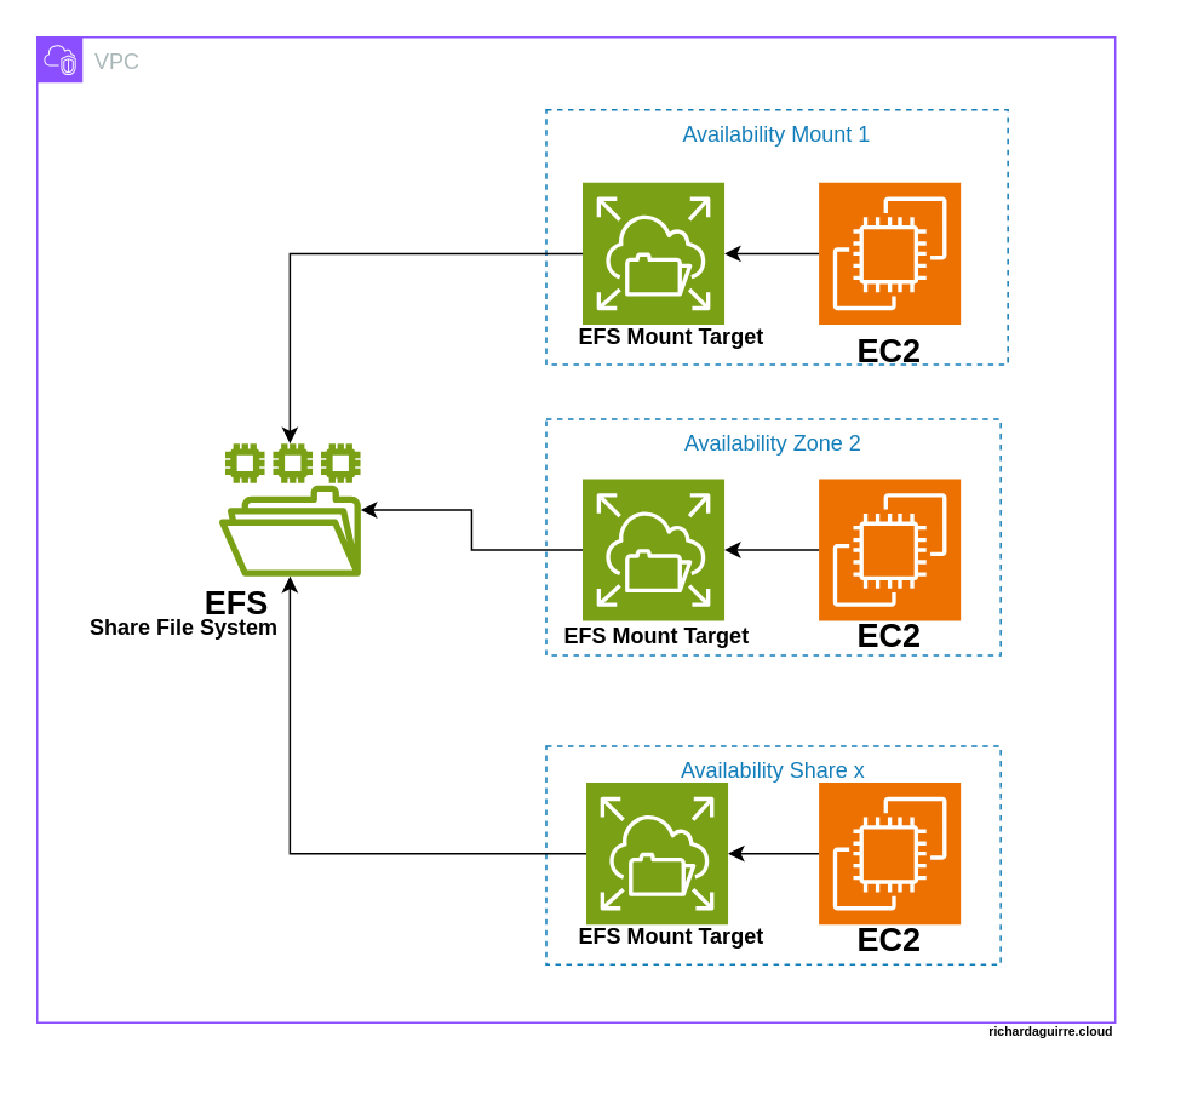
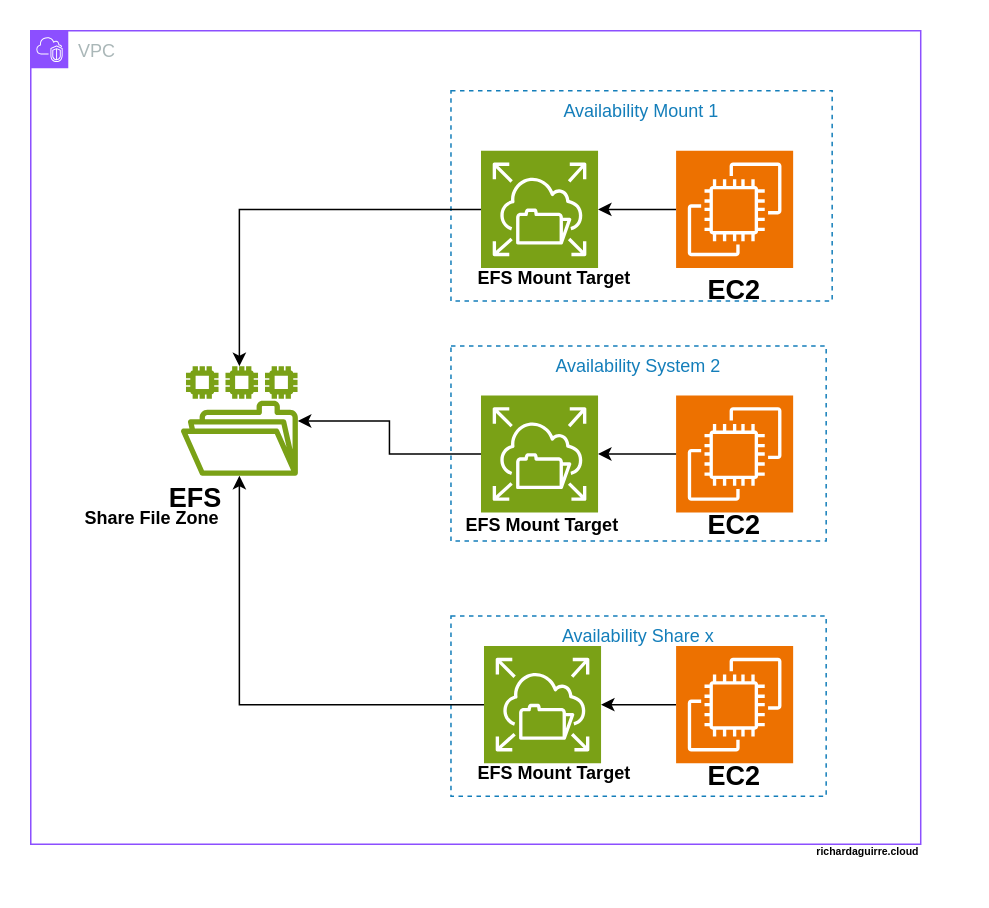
  <mxCell id="0" />
  <mxCell id="1" parent="0" />
  <mxCell id="2" value="Availability Mount 1" style="fillColor=none;strokeColor=#147EBA;dashed=1;verticalAlign=top;fontStyle=0;fontColor=#147EBA;whiteSpace=wrap;html=1;" vertex="1" parent="1"><mxGeometry x="300" y="60" width="254" height="140" as="geometry" /></mxCell>
  <mxCell id="3" style="edgeStyle=orthogonalEdgeStyle;rounded=0;orthogonalLoop=1;jettySize=auto;html=1;exitX=0;exitY=0.5;exitDx=0;exitDy=0;exitPerimeter=0;" edge="1" parent="1" source="4" target="8"><mxGeometry relative="1" as="geometry" /></mxCell>
  <mxCell id="4" value="" style="sketch=0;points=[[0,0,0],[0.25,0,0],[0.5,0,0],[0.75,0,0],[1,0,0],[0,1,0],[0.25,1,0],[0.5,1,0],[0.75,1,0],[1,1,0],[0,0.25,0],[0,0.5,0],[0,0.75,0],[1,0.25,0],[1,0.5,0],[1,0.75,0]];outlineConnect=0;fontColor=#232F3E;fillColor=#ED7100;strokeColor=#ffffff;dashed=0;verticalLabelPosition=bottom;verticalAlign=top;align=center;html=1;fontSize=12;fontStyle=0;aspect=fixed;shape=mxgraph.aws4.resourceIcon;resIcon=mxgraph.aws4.ec2;" vertex="1" parent="1"><mxGeometry x="450" y="100" width="78" height="78" as="geometry" /></mxCell>
  <mxCell id="5" value="VPC" style="points=[[0,0],[0.25,0],[0.5,0],[0.75,0],[1,0],[1,0.25],[1,0.5],[1,0.75],[1,1],[0.75,1],[0.5,1],[0.25,1],[0,1],[0,0.75],[0,0.5],[0,0.25]];outlineConnect=0;gradientColor=none;html=1;whiteSpace=wrap;fontSize=12;fontStyle=0;container=1;pointerEvents=0;collapsible=0;recursiveResize=0;shape=mxgraph.aws4.group;grIcon=mxgraph.aws4.group_vpc2;strokeColor=#8C4FFF;fillColor=none;verticalAlign=top;align=left;spacingLeft=30;fontColor=#AAB7B8;dashed=0;" vertex="1" parent="1"><mxGeometry x="20" y="20" width="593" height="542" as="geometry" /></mxCell>
- <mxCell id="6" value="Availability Zone 2" style="fillColor=none;strokeColor=#147EBA;dashed=1;verticalAlign=top;fontStyle=0;fontColor=#147EBA;whiteSpace=wrap;html=1;" vertex="1" parent="5"><mxGeometry x="280" y="210" width="250" height="130" as="geometry" /></mxCell>
+ <mxCell id="6" value="Availability System 2" style="fillColor=none;strokeColor=#147EBA;dashed=1;verticalAlign=top;fontStyle=0;fontColor=#147EBA;whiteSpace=wrap;html=1;" vertex="1" parent="5"><mxGeometry x="280" y="210" width="250" height="130" as="geometry" /></mxCell>
  <mxCell id="7" style="edgeStyle=orthogonalEdgeStyle;rounded=0;orthogonalLoop=1;jettySize=auto;html=1;" edge="1" parent="5" source="8" target="9"><mxGeometry relative="1" as="geometry" /></mxCell>
  <mxCell id="8" value="" style="sketch=0;points=[[0,0,0],[0.25,0,0],[0.5,0,0],[0.75,0,0],[1,0,0],[0,1,0],[0.25,1,0],[0.5,1,0],[0.75,1,0],[1,1,0],[0,0.25,0],[0,0.5,0],[0,0.75,0],[1,0.25,0],[1,0.5,0],[1,0.75,0]];outlineConnect=0;fontColor=#232F3E;fillColor=#7AA116;strokeColor=#ffffff;dashed=0;verticalLabelPosition=bottom;verticalAlign=top;align=center;html=1;fontSize=12;fontStyle=0;aspect=fixed;shape=mxgraph.aws4.resourceIcon;resIcon=mxgraph.aws4.elastic_file_system;" vertex="1" parent="5"><mxGeometry x="300" y="80" width="78" height="78" as="geometry" /></mxCell>
  <mxCell id="9" value="" style="sketch=0;outlineConnect=0;fontColor=#232F3E;gradientColor=none;fillColor=#7AA116;strokeColor=none;dashed=0;verticalLabelPosition=bottom;verticalAlign=top;align=center;html=1;fontSize=12;fontStyle=0;aspect=fixed;pointerEvents=1;shape=mxgraph.aws4.file_system;" vertex="1" parent="5"><mxGeometry x="100" y="223.5" width="78" height="73" as="geometry" /></mxCell>
  <mxCell id="10" style="edgeStyle=orthogonalEdgeStyle;rounded=0;orthogonalLoop=1;jettySize=auto;html=1;" edge="1" parent="5" source="11" target="9"><mxGeometry relative="1" as="geometry" /></mxCell>
  <mxCell id="11" value="" style="sketch=0;points=[[0,0,0],[0.25,0,0],[0.5,0,0],[0.75,0,0],[1,0,0],[0,1,0],[0.25,1,0],[0.5,1,0],[0.75,1,0],[1,1,0],[0,0.25,0],[0,0.5,0],[0,0.75,0],[1,0.25,0],[1,0.5,0],[1,0.75,0]];outlineConnect=0;fontColor=#232F3E;fillColor=#7AA116;strokeColor=#ffffff;dashed=0;verticalLabelPosition=bottom;verticalAlign=top;align=center;html=1;fontSize=12;fontStyle=0;aspect=fixed;shape=mxgraph.aws4.resourceIcon;resIcon=mxgraph.aws4.elastic_file_system;" vertex="1" parent="5"><mxGeometry x="300" y="243" width="78" height="78" as="geometry" /></mxCell>
  <mxCell id="12" value="" style="sketch=0;points=[[0,0,0],[0.25,0,0],[0.5,0,0],[0.75,0,0],[1,0,0],[0,1,0],[0.25,1,0],[0.5,1,0],[0.75,1,0],[1,1,0],[0,0.25,0],[0,0.5,0],[0,0.75,0],[1,0.25,0],[1,0.5,0],[1,0.75,0]];outlineConnect=0;fontColor=#232F3E;fillColor=#ED7100;strokeColor=#ffffff;dashed=0;verticalLabelPosition=bottom;verticalAlign=top;align=center;html=1;fontSize=12;fontStyle=0;aspect=fixed;shape=mxgraph.aws4.resourceIcon;resIcon=mxgraph.aws4.ec2;" vertex="1" parent="5"><mxGeometry x="430" y="243" width="78" height="78" as="geometry" /></mxCell>
  <mxCell id="13" value="Availability Share x" style="fillColor=none;strokeColor=#147EBA;dashed=1;verticalAlign=top;fontStyle=0;fontColor=#147EBA;whiteSpace=wrap;html=1;" vertex="1" parent="5"><mxGeometry x="280" y="390" width="250" height="120" as="geometry" /></mxCell>
  <mxCell id="14" style="edgeStyle=orthogonalEdgeStyle;rounded=0;orthogonalLoop=1;jettySize=auto;html=1;" edge="1" parent="5" source="15" target="9"><mxGeometry relative="1" as="geometry" /></mxCell>
  <mxCell id="15" value="" style="sketch=0;points=[[0,0,0],[0.25,0,0],[0.5,0,0],[0.75,0,0],[1,0,0],[0,1,0],[0.25,1,0],[0.5,1,0],[0.75,1,0],[1,1,0],[0,0.25,0],[0,0.5,0],[0,0.75,0],[1,0.25,0],[1,0.5,0],[1,0.75,0]];outlineConnect=0;fontColor=#232F3E;fillColor=#7AA116;strokeColor=#ffffff;dashed=0;verticalLabelPosition=bottom;verticalAlign=top;align=center;html=1;fontSize=12;fontStyle=0;aspect=fixed;shape=mxgraph.aws4.resourceIcon;resIcon=mxgraph.aws4.elastic_file_system;" vertex="1" parent="5"><mxGeometry x="302" y="410" width="78" height="78" as="geometry" /></mxCell>
  <mxCell id="16" style="edgeStyle=orthogonalEdgeStyle;rounded=0;orthogonalLoop=1;jettySize=auto;html=1;" edge="1" parent="5" source="17" target="15"><mxGeometry relative="1" as="geometry" /></mxCell>
  <mxCell id="17" value="" style="sketch=0;points=[[0,0,0],[0.25,0,0],[0.5,0,0],[0.75,0,0],[1,0,0],[0,1,0],[0.25,1,0],[0.5,1,0],[0.75,1,0],[1,1,0],[0,0.25,0],[0,0.5,0],[0,0.75,0],[1,0.25,0],[1,0.5,0],[1,0.75,0]];outlineConnect=0;fontColor=#232F3E;fillColor=#ED7100;strokeColor=#ffffff;dashed=0;verticalLabelPosition=bottom;verticalAlign=top;align=center;html=1;fontSize=12;fontStyle=0;aspect=fixed;shape=mxgraph.aws4.resourceIcon;resIcon=mxgraph.aws4.ec2;" vertex="1" parent="5"><mxGeometry x="430" y="410" width="78" height="78" as="geometry" /></mxCell>
  <mxCell id="18" style="edgeStyle=orthogonalEdgeStyle;rounded=0;orthogonalLoop=1;jettySize=auto;html=1;entryX=1;entryY=0.5;entryDx=0;entryDy=0;entryPerimeter=0;" edge="1" parent="5" source="12" target="11"><mxGeometry relative="1" as="geometry" /></mxCell>
  <mxCell id="19" value="EFS" style="text;strokeColor=none;align=center;fillColor=none;html=1;verticalAlign=middle;whiteSpace=wrap;rounded=0;fontStyle=1;fontSize=18;" vertex="1" parent="5"><mxGeometry x="80" y="296.5" width="60" height="30" as="geometry" /></mxCell>
  <mxCell id="20" value="EFS Mount Target" style="text;strokeColor=none;align=center;fillColor=none;html=1;verticalAlign=middle;whiteSpace=wrap;rounded=0;fontStyle=1;fontSize=12;" vertex="1" parent="5"><mxGeometry x="282" y="315" width="118" height="30" as="geometry" /></mxCell>
  <mxCell id="21" value="EFS Mount Target" style="text;strokeColor=none;align=center;fillColor=none;html=1;verticalAlign=middle;whiteSpace=wrap;rounded=0;fontStyle=1;fontSize=12;" vertex="1" parent="5"><mxGeometry x="290" y="480" width="118" height="30" as="geometry" /></mxCell>
  <mxCell id="22" value="EC2" style="text;strokeColor=none;align=center;fillColor=none;html=1;verticalAlign=middle;whiteSpace=wrap;rounded=0;fontStyle=1;fontSize=18;" vertex="1" parent="5"><mxGeometry x="439" y="158" width="60" height="30" as="geometry" /></mxCell>
  <mxCell id="23" value="EC2" style="text;strokeColor=none;align=center;fillColor=none;html=1;verticalAlign=middle;whiteSpace=wrap;rounded=0;fontStyle=1;fontSize=18;" vertex="1" parent="5"><mxGeometry x="439" y="315" width="60" height="30" as="geometry" /></mxCell>
  <mxCell id="24" value="EC2" style="text;strokeColor=none;align=center;fillColor=none;html=1;verticalAlign=middle;whiteSpace=wrap;rounded=0;fontStyle=1;fontSize=18;" vertex="1" parent="5"><mxGeometry x="439" y="482" width="60" height="30" as="geometry" /></mxCell>
- <mxCell id="25" value="Share File System" style="text;strokeColor=none;align=center;fillColor=none;html=1;verticalAlign=middle;whiteSpace=wrap;rounded=0;fontStyle=1;fontSize=12;" vertex="1" parent="5"><mxGeometry x="22" y="310" width="118" height="30" as="geometry" /></mxCell>
+ <mxCell id="25" value="Share File Zone" style="text;strokeColor=none;align=center;fillColor=none;html=1;verticalAlign=middle;whiteSpace=wrap;rounded=0;fontStyle=1;fontSize=12;" vertex="1" parent="5"><mxGeometry x="22" y="310" width="118" height="30" as="geometry" /></mxCell>
  <mxCell id="26" value="richardaguirre.cloud" style="text;strokeColor=none;align=center;fillColor=none;html=1;verticalAlign=middle;whiteSpace=wrap;rounded=0;fontStyle=1;fontSize=7;" vertex="1" parent="5"><mxGeometry x="499" y="533" width="118" height="30" as="geometry" /></mxCell>
  <mxCell id="27" value="EFS Mount Target" style="text;strokeColor=none;align=center;fillColor=none;html=1;verticalAlign=middle;whiteSpace=wrap;rounded=0;fontStyle=1;fontSize=12;" vertex="1" parent="1"><mxGeometry x="310" y="170" width="118" height="30" as="geometry" /></mxCell>
